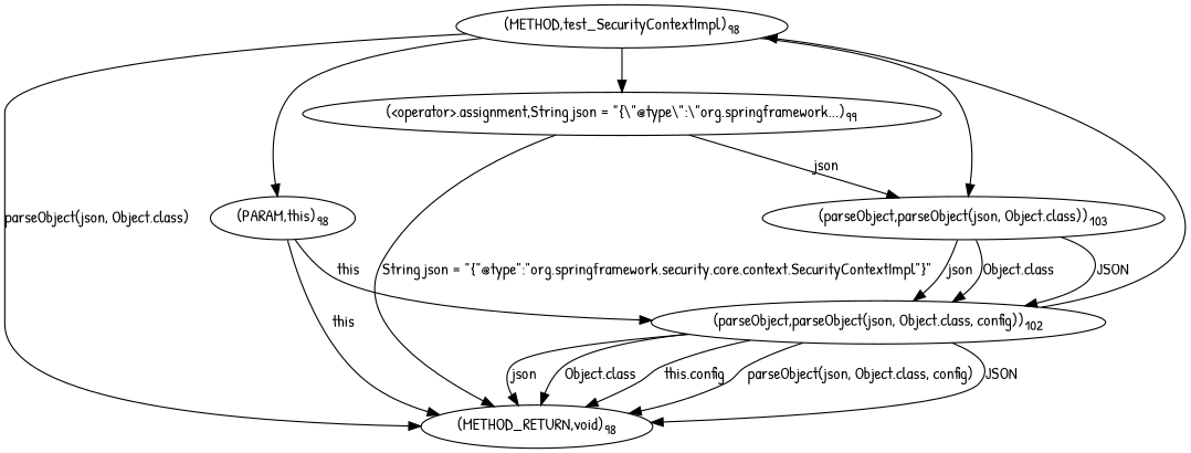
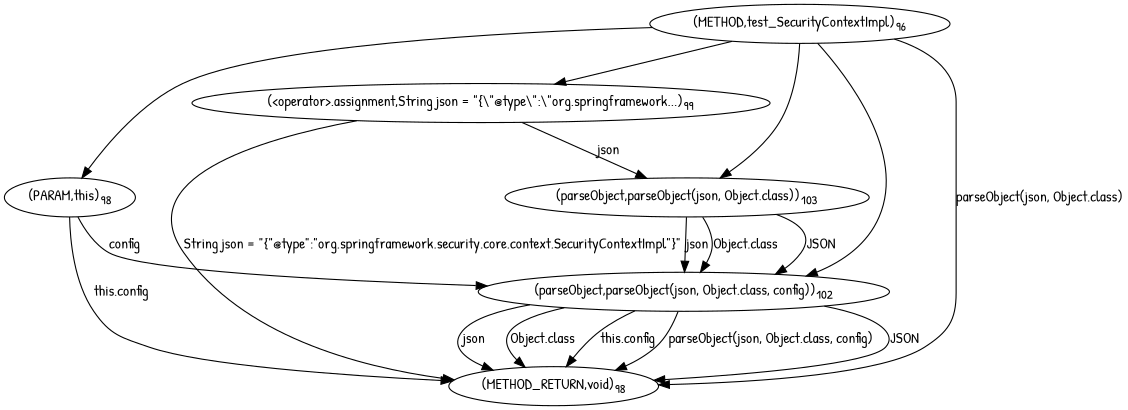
  digraph {
    fontname="Patrick Hand"
    node [fontname="Patrick Hand"]
    edge [fontname="Patrick Hand"]
-   n1 [label=<(METHOD,test_SecurityContextImpl)<SUB>98</SUB>>]
+   n1 [label=<(METHOD,test_SecurityContextImpl)<SUB>96</SUB>>]
    n2 [label=<(PARAM,this)<SUB>98</SUB>>]
    n3 [label=<(&lt;operator&gt;.assignment,String json = &quot;{\&quot;@type\&quot;:\&quot;org.springframework...)<SUB>99</SUB>>]
    n4 [label=<(parseObject,parseObject(json, Object.class))<SUB>103</SUB>>]
    n5 [label=<(parseObject,parseObject(json, Object.class, config))<SUB>102</SUB>>]
    n6 [label=<(METHOD_RETURN,void)<SUB>98</SUB>>]
    n1 -> n2
    n1 -> n3
    n1 -> n4
-   n5 -> n1
+   n1 -> n5
    n1 -> n6 [label="parseObject(json, Object.class)"]
-   n2 -> n5 [label=this]
-   n2 -> n6 [label=this]
+   n2 -> n5 [label=config]
+   n2 -> n6 [label="this.config"]
    n3 -> n4 [label=json]
    n3 -> n6 [label="String json = &quot;{\&quot;@type\&quot;:\&quot;org.springframework.security.core.context.SecurityContextImpl\&quot;}&quot;"]
    n4 -> n5 [label=JSON]
    n4 -> n5 [label=json]
    n4 -> n5 [label="Object.class"]
    n5 -> n6 [label=JSON]
    n5 -> n6 [label=json]
    n5 -> n6 [label="Object.class"]
    n5 -> n6 [label="this.config"]
    n5 -> n6 [label="parseObject(json, Object.class, config)"]
  }
